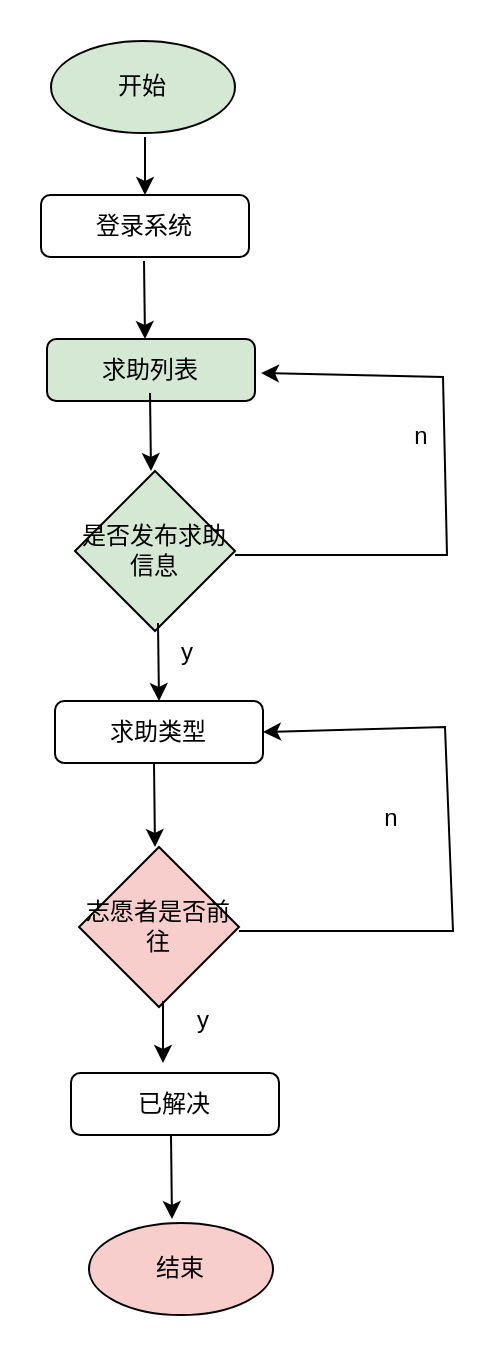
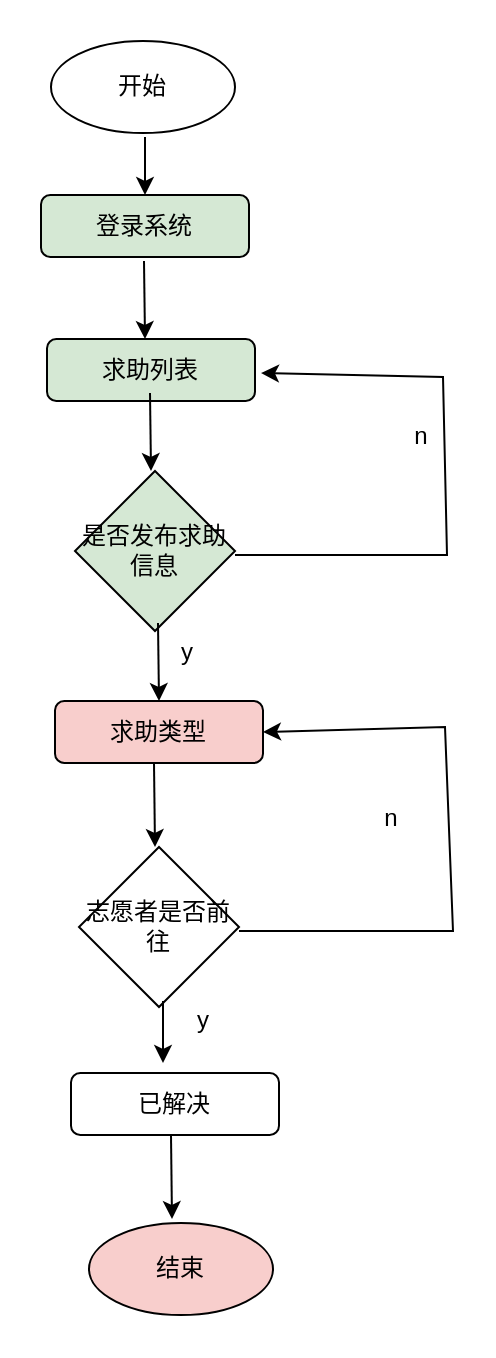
  <mxCell id="0" />
  <mxCell id="1" parent="0" />
  <mxCell id="2" value="结束" style="ellipse;whiteSpace=wrap;html=1;fillColor=#f8cecc;" vertex="1" parent="1"><mxGeometry x="44" y="611" width="92" height="46" as="geometry" /></mxCell>
- <mxCell id="3" value="登录系统" style="rounded=1;whiteSpace=wrap;html=1;" vertex="1" parent="1"><mxGeometry x="20" y="97" width="104" height="31" as="geometry" /></mxCell>
+ <mxCell id="3" value="登录系统" style="rounded=1;whiteSpace=wrap;html=1;fillColor=#d5e8d4;" vertex="1" parent="1"><mxGeometry x="20" y="97" width="104" height="31" as="geometry" /></mxCell>
  <mxCell id="4" value="求助列表" style="rounded=1;whiteSpace=wrap;html=1;fillColor=#d5e8d4;" vertex="1" parent="1"><mxGeometry x="23" y="169" width="104" height="31" as="geometry" /></mxCell>
  <mxCell id="5" value="是否发布求助信息" style="rhombus;whiteSpace=wrap;html=1;fillColor=#d5e8d4;" vertex="1" parent="1"><mxGeometry x="37" y="235" width="80" height="80" as="geometry" /></mxCell>
- <mxCell id="6" value="求助类型" style="rounded=1;whiteSpace=wrap;html=1;" vertex="1" parent="1"><mxGeometry x="27" y="350" width="104" height="31" as="geometry" /></mxCell>
- <mxCell id="7" value="志愿者是否前往" style="rhombus;whiteSpace=wrap;html=1;fillColor=#f8cecc;" vertex="1" parent="1"><mxGeometry x="39" y="423" width="80" height="80" as="geometry" /></mxCell>
+ <mxCell id="6" value="求助类型" style="rounded=1;whiteSpace=wrap;html=1;fillColor=#f8cecc;" vertex="1" parent="1"><mxGeometry x="27" y="350" width="104" height="31" as="geometry" /></mxCell>
+ <mxCell id="7" value="志愿者是否前往" style="rhombus;whiteSpace=wrap;html=1;" vertex="1" parent="1"><mxGeometry x="39" y="423" width="80" height="80" as="geometry" /></mxCell>
  <mxCell id="8" value="已解决" style="rounded=1;whiteSpace=wrap;html=1;" vertex="1" parent="1"><mxGeometry x="35" y="536" width="104" height="31" as="geometry" /></mxCell>
- <mxCell id="9" value="开始" style="ellipse;whiteSpace=wrap;html=1;fillColor=#d5e8d4;" vertex="1" parent="1"><mxGeometry x="25" y="20" width="92" height="46" as="geometry" /></mxCell>
+ <mxCell id="9" value="开始" style="ellipse;whiteSpace=wrap;html=1;" vertex="1" parent="1"><mxGeometry x="25" y="20" width="92" height="46" as="geometry" /></mxCell>
  <mxCell id="10" value="" style="endArrow=classic;html=1;rounded=0;entryX=0.5;entryY=0;entryDx=0;entryDy=0;" edge="1" parent="1" target="3"><mxGeometry width="50" height="50" relative="1" as="geometry"><mxPoint x="72" y="68" as="sourcePoint" /><mxPoint x="122" y="18" as="targetPoint" /></mxGeometry></mxCell>
  <mxCell id="11" value="" style="endArrow=classic;html=1;rounded=0;" edge="1" parent="1"><mxGeometry width="50" height="50" relative="1" as="geometry"><mxPoint x="71.5" y="130" as="sourcePoint" /><mxPoint x="72" y="169" as="targetPoint" /></mxGeometry></mxCell>
  <mxCell id="12" value="" style="endArrow=classic;html=1;rounded=0;" edge="1" parent="1"><mxGeometry width="50" height="50" relative="1" as="geometry"><mxPoint x="74.5" y="196" as="sourcePoint" /><mxPoint x="75" y="235" as="targetPoint" /></mxGeometry></mxCell>
  <mxCell id="13" value="" style="endArrow=classic;html=1;rounded=0;" edge="1" parent="1"><mxGeometry width="50" height="50" relative="1" as="geometry"><mxPoint x="78.5" y="311" as="sourcePoint" /><mxPoint x="79" y="350" as="targetPoint" /></mxGeometry></mxCell>
  <mxCell id="14" value="" style="endArrow=classic;html=1;rounded=0;" edge="1" parent="1"><mxGeometry width="50" height="50" relative="1" as="geometry"><mxPoint x="76.5" y="381" as="sourcePoint" /><mxPoint x="77" y="423" as="targetPoint" /></mxGeometry></mxCell>
  <mxCell id="15" value="" style="endArrow=classic;html=1;rounded=0;" edge="1" parent="1"><mxGeometry width="50" height="50" relative="1" as="geometry"><mxPoint x="81" y="500" as="sourcePoint" /><mxPoint x="81" y="531" as="targetPoint" /></mxGeometry></mxCell>
  <mxCell id="16" value="" style="endArrow=classic;html=1;rounded=0;" edge="1" parent="1"><mxGeometry width="50" height="50" relative="1" as="geometry"><mxPoint x="85" y="567" as="sourcePoint" /><mxPoint x="85.5" y="609" as="targetPoint" /></mxGeometry></mxCell>
  <mxCell id="17" value="" style="endArrow=classic;html=1;rounded=0;" edge="1" parent="1"><mxGeometry width="50" height="50" relative="1" as="geometry"><mxPoint x="117" y="277" as="sourcePoint" /><mxPoint x="130" y="186" as="targetPoint" /><Array as="points"><mxPoint x="223" y="277" /><mxPoint x="221" y="188" /></Array></mxGeometry></mxCell>
  <mxCell id="18" value="n" style="text;html=1;align=center;verticalAlign=middle;resizable=0;points=[];autosize=1;strokeColor=none;fillColor=none;" vertex="1" parent="1"><mxGeometry x="197.5" y="205" width="24" height="26" as="geometry" /></mxCell>
  <mxCell id="19" value="y" style="text;html=1;align=center;verticalAlign=middle;resizable=0;points=[];autosize=1;strokeColor=none;fillColor=none;" vertex="1" parent="1"><mxGeometry x="80.5" y="313" width="24" height="26" as="geometry" /></mxCell>
  <mxCell id="20" value="" style="endArrow=classic;html=1;rounded=0;entryX=1;entryY=0.5;entryDx=0;entryDy=0;" edge="1" parent="1" target="6"><mxGeometry width="50" height="50" relative="1" as="geometry"><mxPoint x="119" y="465" as="sourcePoint" /><mxPoint x="238" y="339" as="targetPoint" /><Array as="points"><mxPoint x="226" y="465" /><mxPoint x="222" y="363" /></Array></mxGeometry></mxCell>
  <mxCell id="21" value="n" style="text;html=1;align=center;verticalAlign=middle;resizable=0;points=[];autosize=1;strokeColor=none;fillColor=none;" vertex="1" parent="1"><mxGeometry x="182.5" y="396" width="24" height="26" as="geometry" /></mxCell>
  <mxCell id="22" value="y" style="text;html=1;align=center;verticalAlign=middle;resizable=0;points=[];autosize=1;strokeColor=none;fillColor=none;" vertex="1" parent="1"><mxGeometry x="88.5" y="497" width="24" height="26" as="geometry" /></mxCell>
